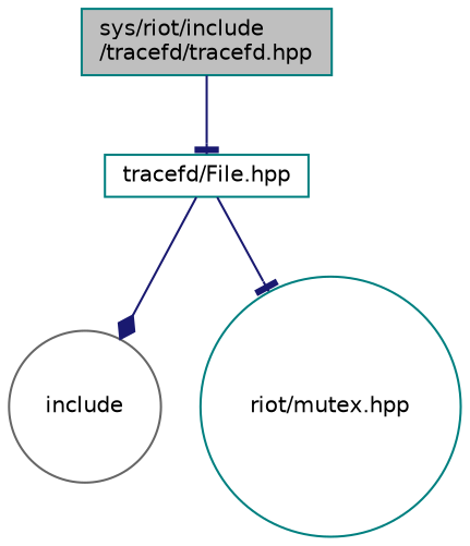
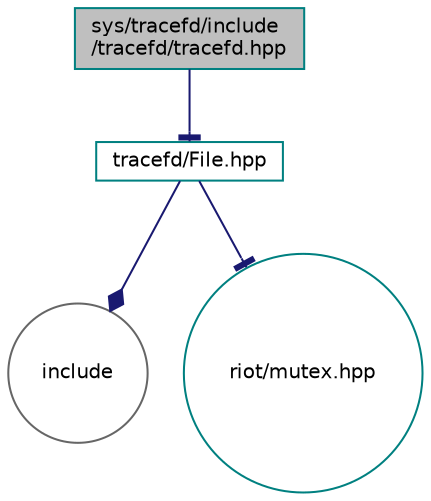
  digraph {
    node [color=teal fontname=Helvetica fontsize=10 shape=box]
    edge [arrowhead=tee color=midnightblue fontname=Helvetica fontsize=10 labelfontname=Helvetica labelfontsize=10 style=solid]
-   n1 [fillcolor=grey75 fontcolor=black height=0.2 label="sys/riot/include\l/tracefd/tracefd.hpp" style=filled width=0.4]
+   n1 [fillcolor=grey75 fontcolor=black height=0.2 label="sys/tracefd/include\l/tracefd/tracefd.hpp" style=filled width=0.4]
    n2 [height=0.2 label="tracefd/File.hpp" width=0.4]
    n3 [color=gray40 height=0.2 label=include shape=circle width=0.4]
    n4 [height=0.2 label="riot/mutex.hpp" shape=circle width=0.4]
    n1 -> n2
    n2 -> n3 [arrowhead=diamond]
    n2 -> n4
  }
